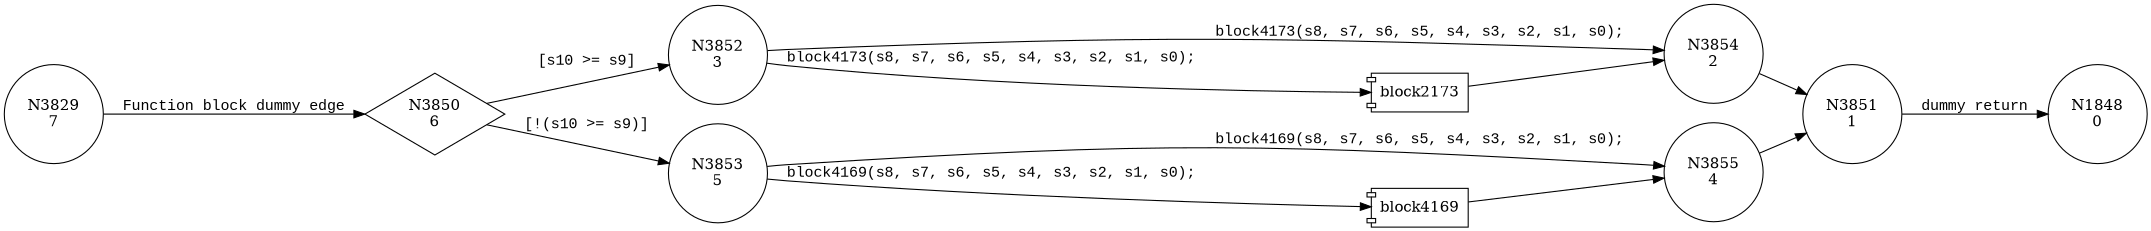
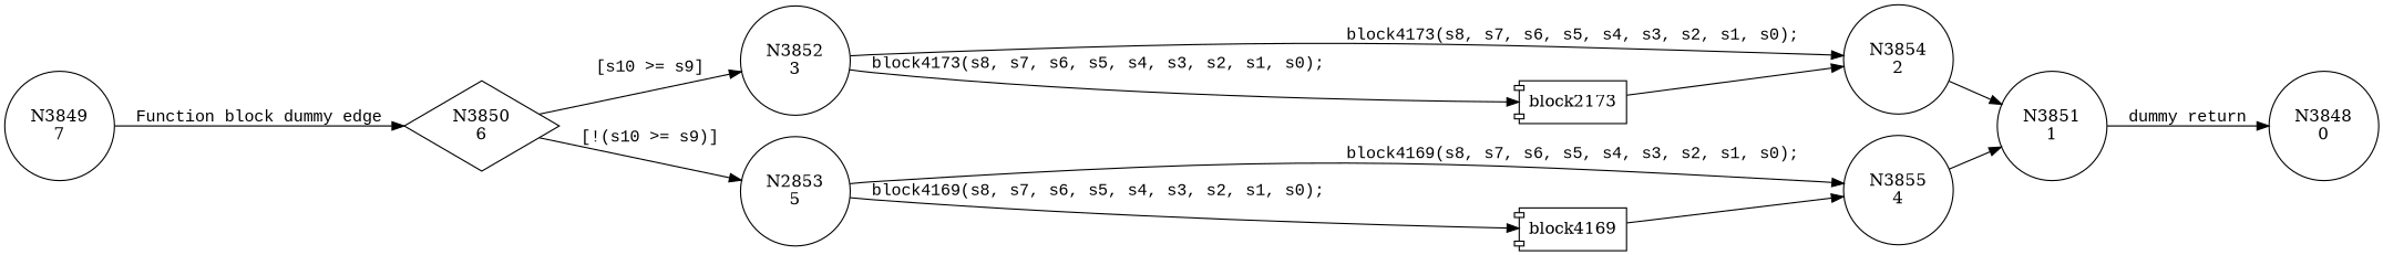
  digraph {
    rankdir=LR
    node [shape=circle]
    edge [fontname="Courier New"]
    n1 [label="N3850\n6" shape=diamond]
    n2 [label="N3852\n3"]
-   n3 [label="N3853\n5"]
+   n3 [label="N2853\n5"]
    n4 [label="N3854\n2"]
    n5 [label=block2173 shape=component]
    n6 [label="N3855\n4"]
    n7 [label=block4169 shape=component]
    n8 [label="N3851\n1"]
-   n9 [label="N1848\n0"]
-   n10 [label="N3829\n7"]
+   n9 [label="N3848\n0"]
+   n10 [label="N3849\n7"]
    n1 -> n2 [label="[s10 >= s9]"]
    n1 -> n3 [label="[!(s10 >= s9)]"]
    n2 -> n4 [label="block4173(s8, s7, s6, s5, s4, s3, s2, s1, s0);"]
    n2 -> n5 [label="block4173(s8, s7, s6, s5, s4, s3, s2, s1, s0);"]
    n3 -> n6 [label="block4169(s8, s7, s6, s5, s4, s3, s2, s1, s0);"]
    n3 -> n7 [label="block4169(s8, s7, s6, s5, s4, s3, s2, s1, s0);"]
    n4 -> n8
    n5 -> n4
    n6 -> n8
    n7 -> n6
    n8 -> n9 [label="dummy return"]
    n10 -> n1 [label="Function block dummy edge"]
  }
